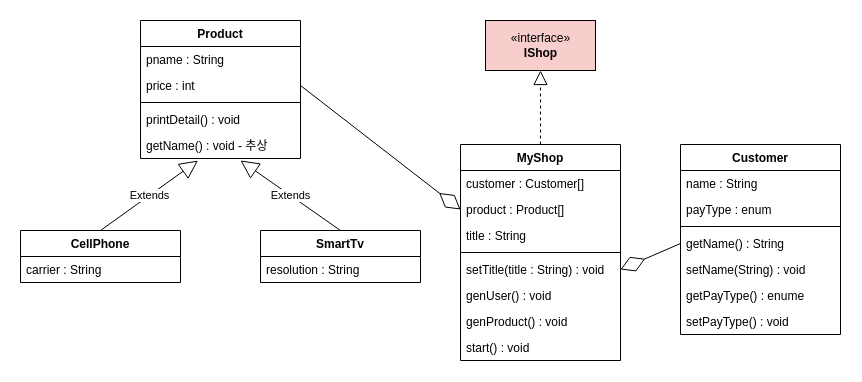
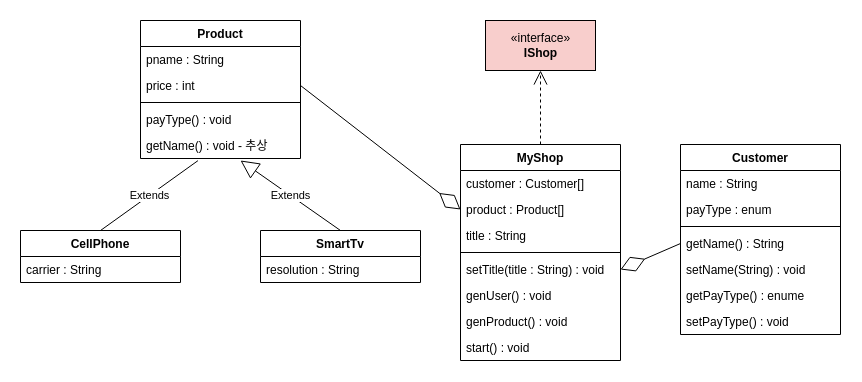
  <mxCell id="0" />
  <mxCell id="1" parent="0" />
  <mxCell id="2" value="Product" style="swimlane;fontStyle=1;align=center;verticalAlign=top;childLayout=stackLayout;horizontal=1;startSize=26;horizontalStack=0;resizeParent=1;resizeParentMax=0;resizeLast=0;collapsible=1;marginBottom=0;" vertex="1" parent="1"><mxGeometry x="140" y="20" width="160" height="138" as="geometry" /></mxCell>
  <mxCell id="3" value="pname : String" style="text;strokeColor=none;fillColor=none;align=left;verticalAlign=top;spacingLeft=4;spacingRight=4;overflow=hidden;rotatable=0;points=[[0,0.5],[1,0.5]];portConstraint=eastwest;" vertex="1" parent="2"><mxGeometry y="26" width="160" height="26" as="geometry" /></mxCell>
  <mxCell id="4" value="price : int" style="text;strokeColor=none;fillColor=none;align=left;verticalAlign=top;spacingLeft=4;spacingRight=4;overflow=hidden;rotatable=0;points=[[0,0.5],[1,0.5]];portConstraint=eastwest;" vertex="1" parent="2"><mxGeometry y="52" width="160" height="26" as="geometry" /></mxCell>
  <mxCell id="5" value="" style="line;strokeWidth=1;fillColor=none;align=left;verticalAlign=middle;spacingTop=-1;spacingLeft=3;spacingRight=3;rotatable=0;labelPosition=right;points=[];portConstraint=eastwest;strokeColor=inherit;" vertex="1" parent="2"><mxGeometry y="78" width="160" height="8" as="geometry" /></mxCell>
- <mxCell id="6" value="printDetail() : void" style="text;strokeColor=none;fillColor=none;align=left;verticalAlign=top;spacingLeft=4;spacingRight=4;overflow=hidden;rotatable=0;points=[[0,0.5],[1,0.5]];portConstraint=eastwest;" vertex="1" parent="2"><mxGeometry y="86" width="160" height="26" as="geometry" /></mxCell>
+ <mxCell id="6" value="payType() : void" style="text;strokeColor=none;fillColor=none;align=left;verticalAlign=top;spacingLeft=4;spacingRight=4;overflow=hidden;rotatable=0;points=[[0,0.5],[1,0.5]];portConstraint=eastwest;" vertex="1" parent="2"><mxGeometry y="86" width="160" height="26" as="geometry" /></mxCell>
  <mxCell id="7" value="getName() : void - 추상" style="text;strokeColor=none;fillColor=none;align=left;verticalAlign=top;spacingLeft=4;spacingRight=4;overflow=hidden;rotatable=0;points=[[0,0.5],[1,0.5]];portConstraint=eastwest;" vertex="1" parent="2"><mxGeometry y="112" width="160" height="26" as="geometry" /></mxCell>
  <mxCell id="8" value="CellPhone" style="swimlane;fontStyle=1;align=center;verticalAlign=top;childLayout=stackLayout;horizontal=1;startSize=26;horizontalStack=0;resizeParent=1;resizeParentMax=0;resizeLast=0;collapsible=1;marginBottom=0;" vertex="1" parent="1"><mxGeometry x="20" y="230" width="160" height="52" as="geometry" /></mxCell>
  <mxCell id="9" value="carrier : String" style="text;strokeColor=none;fillColor=none;align=left;verticalAlign=top;spacingLeft=4;spacingRight=4;overflow=hidden;rotatable=0;points=[[0,0.5],[1,0.5]];portConstraint=eastwest;" vertex="1" parent="8"><mxGeometry y="26" width="160" height="26" as="geometry" /></mxCell>
  <mxCell id="10" value="SmartTv" style="swimlane;fontStyle=1;align=center;verticalAlign=top;childLayout=stackLayout;horizontal=1;startSize=26;horizontalStack=0;resizeParent=1;resizeParentMax=0;resizeLast=0;collapsible=1;marginBottom=0;" vertex="1" parent="1"><mxGeometry x="260" y="230" width="160" height="52" as="geometry" /></mxCell>
  <mxCell id="11" value="resolution : String" style="text;strokeColor=none;fillColor=none;align=left;verticalAlign=top;spacingLeft=4;spacingRight=4;overflow=hidden;rotatable=0;points=[[0,0.5],[1,0.5]];portConstraint=eastwest;" vertex="1" parent="10"><mxGeometry y="26" width="160" height="26" as="geometry" /></mxCell>
- <mxCell id="12" value="Extends" style="endArrow=block;endSize=16;endFill=0;html=1;exitX=0.5;exitY=0;exitDx=0;exitDy=0;entryX=0.359;entryY=1.083;entryDx=0;entryDy=0;entryPerimeter=0;" edge="1" parent="1" source="8" target="7"><mxGeometry width="160" relative="1" as="geometry"><mxPoint x="100" y="190" as="sourcePoint" /><mxPoint x="190" y="160" as="targetPoint" /></mxGeometry></mxCell>
+ <mxCell id="12" value="Extends" style="endArrow=none;endSize=16;endFill=0;html=1;exitX=0.5;exitY=0;exitDx=0;exitDy=0;entryX=0.359;entryY=1.083;entryDx=0;entryDy=0;entryPerimeter=0;" edge="1" parent="1" source="8" target="7"><mxGeometry width="160" relative="1" as="geometry"><mxPoint x="100" y="190" as="sourcePoint" /><mxPoint x="190" y="160" as="targetPoint" /></mxGeometry></mxCell>
  <mxCell id="13" value="Extends" style="endArrow=block;endSize=16;endFill=0;html=1;exitX=0.5;exitY=0;exitDx=0;exitDy=0;" edge="1" parent="1" source="10"><mxGeometry width="160" relative="1" as="geometry"><mxPoint x="110" y="200" as="sourcePoint" /><mxPoint x="240" y="160" as="targetPoint" /></mxGeometry></mxCell>
  <mxCell id="14" value="«interface»&lt;br&gt;&lt;b&gt;IShop&lt;/b&gt;" style="html=1;fillColor=#f8cecc;" vertex="1" parent="1"><mxGeometry x="485" y="20" width="110" height="50" as="geometry" /></mxCell>
  <mxCell id="15" value="MyShop" style="swimlane;fontStyle=1;align=center;verticalAlign=top;childLayout=stackLayout;horizontal=1;startSize=26;horizontalStack=0;resizeParent=1;resizeParentMax=0;resizeLast=0;collapsible=1;marginBottom=0;" vertex="1" parent="1"><mxGeometry x="460" y="144" width="160" height="216" as="geometry" /></mxCell>
  <mxCell id="16" value="customer : Customer[]" style="text;strokeColor=none;fillColor=none;align=left;verticalAlign=top;spacingLeft=4;spacingRight=4;overflow=hidden;rotatable=0;points=[[0,0.5],[1,0.5]];portConstraint=eastwest;" vertex="1" parent="15"><mxGeometry y="26" width="160" height="26" as="geometry" /></mxCell>
  <mxCell id="17" value="product : Product[]" style="text;strokeColor=none;fillColor=none;align=left;verticalAlign=top;spacingLeft=4;spacingRight=4;overflow=hidden;rotatable=0;points=[[0,0.5],[1,0.5]];portConstraint=eastwest;" vertex="1" parent="15"><mxGeometry y="52" width="160" height="26" as="geometry" /></mxCell>
  <mxCell id="18" value="title : String" style="text;strokeColor=none;fillColor=none;align=left;verticalAlign=top;spacingLeft=4;spacingRight=4;overflow=hidden;rotatable=0;points=[[0,0.5],[1,0.5]];portConstraint=eastwest;" vertex="1" parent="15"><mxGeometry y="78" width="160" height="26" as="geometry" /></mxCell>
  <mxCell id="19" value="" style="line;strokeWidth=1;fillColor=none;align=left;verticalAlign=middle;spacingTop=-1;spacingLeft=3;spacingRight=3;rotatable=0;labelPosition=right;points=[];portConstraint=eastwest;strokeColor=inherit;" vertex="1" parent="15"><mxGeometry y="104" width="160" height="8" as="geometry" /></mxCell>
  <mxCell id="20" value="setTitle(title : String) : void" style="text;strokeColor=none;fillColor=none;align=left;verticalAlign=top;spacingLeft=4;spacingRight=4;overflow=hidden;rotatable=0;points=[[0,0.5],[1,0.5]];portConstraint=eastwest;" vertex="1" parent="15"><mxGeometry y="112" width="160" height="26" as="geometry" /></mxCell>
  <mxCell id="21" value="genUser() : void  &#10;" style="text;strokeColor=none;fillColor=none;align=left;verticalAlign=top;spacingLeft=4;spacingRight=4;overflow=hidden;rotatable=0;points=[[0,0.5],[1,0.5]];portConstraint=eastwest;" vertex="1" parent="15"><mxGeometry y="138" width="160" height="26" as="geometry" /></mxCell>
  <mxCell id="22" value="genProduct() : void" style="text;strokeColor=none;fillColor=none;align=left;verticalAlign=top;spacingLeft=4;spacingRight=4;overflow=hidden;rotatable=0;points=[[0,0.5],[1,0.5]];portConstraint=eastwest;" vertex="1" parent="15"><mxGeometry y="164" width="160" height="26" as="geometry" /></mxCell>
  <mxCell id="23" value="start() : void" style="text;strokeColor=none;fillColor=none;align=left;verticalAlign=top;spacingLeft=4;spacingRight=4;overflow=hidden;rotatable=0;points=[[0,0.5],[1,0.5]];portConstraint=eastwest;" vertex="1" parent="15"><mxGeometry y="190" width="160" height="26" as="geometry" /></mxCell>
- <mxCell id="24" value="" style="endArrow=block;dashed=1;endFill=0;endSize=12;html=1;entryX=0.5;entryY=1;entryDx=0;entryDy=0;exitX=0.5;exitY=0;exitDx=0;exitDy=0;" edge="1" parent="1" source="15" target="14"><mxGeometry width="160" relative="1" as="geometry"><mxPoint x="410" y="200" as="sourcePoint" /><mxPoint x="570" y="200" as="targetPoint" /></mxGeometry></mxCell>
+ <mxCell id="24" value="" style="endArrow=open;dashed=1;endFill=0;endSize=12;html=1;entryX=0.5;entryY=1;entryDx=0;entryDy=0;exitX=0.5;exitY=0;exitDx=0;exitDy=0;" edge="1" parent="1" source="15" target="14"><mxGeometry width="160" relative="1" as="geometry"><mxPoint x="410" y="200" as="sourcePoint" /><mxPoint x="570" y="200" as="targetPoint" /></mxGeometry></mxCell>
  <mxCell id="25" value="Customer" style="swimlane;fontStyle=1;align=center;verticalAlign=top;childLayout=stackLayout;horizontal=1;startSize=26;horizontalStack=0;resizeParent=1;resizeParentMax=0;resizeLast=0;collapsible=1;marginBottom=0;" vertex="1" parent="1"><mxGeometry x="680" y="144" width="160" height="190" as="geometry" /></mxCell>
  <mxCell id="26" value="name : String" style="text;strokeColor=none;fillColor=none;align=left;verticalAlign=top;spacingLeft=4;spacingRight=4;overflow=hidden;rotatable=0;points=[[0,0.5],[1,0.5]];portConstraint=eastwest;" vertex="1" parent="25"><mxGeometry y="26" width="160" height="26" as="geometry" /></mxCell>
  <mxCell id="27" value="payType : enum" style="text;strokeColor=none;fillColor=none;align=left;verticalAlign=top;spacingLeft=4;spacingRight=4;overflow=hidden;rotatable=0;points=[[0,0.5],[1,0.5]];portConstraint=eastwest;" vertex="1" parent="25"><mxGeometry y="52" width="160" height="26" as="geometry" /></mxCell>
  <mxCell id="28" value="" style="line;strokeWidth=1;fillColor=none;align=left;verticalAlign=middle;spacingTop=-1;spacingLeft=3;spacingRight=3;rotatable=0;labelPosition=right;points=[];portConstraint=eastwest;strokeColor=inherit;" vertex="1" parent="25"><mxGeometry y="78" width="160" height="8" as="geometry" /></mxCell>
  <mxCell id="29" value="getName() : String" style="text;strokeColor=none;fillColor=none;align=left;verticalAlign=top;spacingLeft=4;spacingRight=4;overflow=hidden;rotatable=0;points=[[0,0.5],[1,0.5]];portConstraint=eastwest;" vertex="1" parent="25"><mxGeometry y="86" width="160" height="26" as="geometry" /></mxCell>
  <mxCell id="30" value="setName(String) : void" style="text;strokeColor=none;fillColor=none;align=left;verticalAlign=top;spacingLeft=4;spacingRight=4;overflow=hidden;rotatable=0;points=[[0,0.5],[1,0.5]];portConstraint=eastwest;" vertex="1" parent="25"><mxGeometry y="112" width="160" height="26" as="geometry" /></mxCell>
  <mxCell id="31" value="getPayType() : enume" style="text;strokeColor=none;fillColor=none;align=left;verticalAlign=top;spacingLeft=4;spacingRight=4;overflow=hidden;rotatable=0;points=[[0,0.5],[1,0.5]];portConstraint=eastwest;" vertex="1" parent="25"><mxGeometry y="138" width="160" height="26" as="geometry" /></mxCell>
  <mxCell id="32" value="setPayType() : void" style="text;strokeColor=none;fillColor=none;align=left;verticalAlign=top;spacingLeft=4;spacingRight=4;overflow=hidden;rotatable=0;points=[[0,0.5],[1,0.5]];portConstraint=eastwest;" vertex="1" parent="25"><mxGeometry y="164" width="160" height="26" as="geometry" /></mxCell>
  <mxCell id="33" value="" style="endArrow=diamondThin;endFill=0;endSize=24;html=1;entryX=1;entryY=0.5;entryDx=0;entryDy=0;exitX=0;exitY=0.5;exitDx=0;exitDy=0;" edge="1" parent="1" source="29" target="20"><mxGeometry width="160" relative="1" as="geometry"><mxPoint x="560" y="240" as="sourcePoint" /><mxPoint x="720" y="240" as="targetPoint" /></mxGeometry></mxCell>
  <mxCell id="34" value="" style="endArrow=diamondThin;endFill=0;endSize=24;html=1;entryX=0;entryY=0.5;entryDx=0;entryDy=0;exitX=1;exitY=0.5;exitDx=0;exitDy=0;" edge="1" parent="1" source="4" target="17"><mxGeometry width="160" relative="1" as="geometry"><mxPoint x="380" y="60" as="sourcePoint" /><mxPoint x="630" y="253" as="targetPoint" /></mxGeometry></mxCell>
